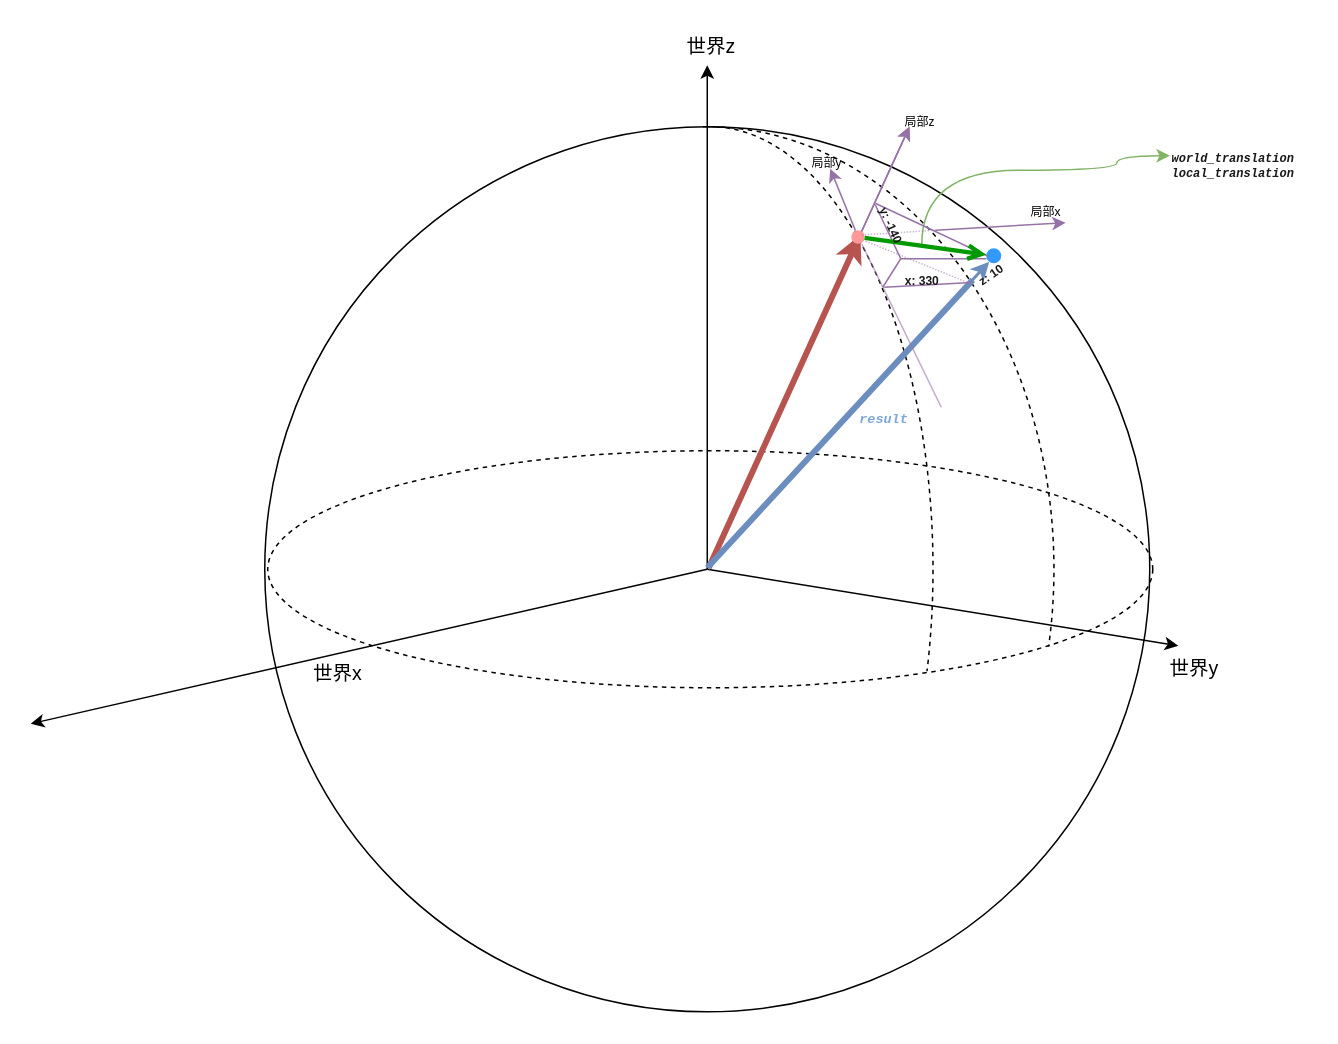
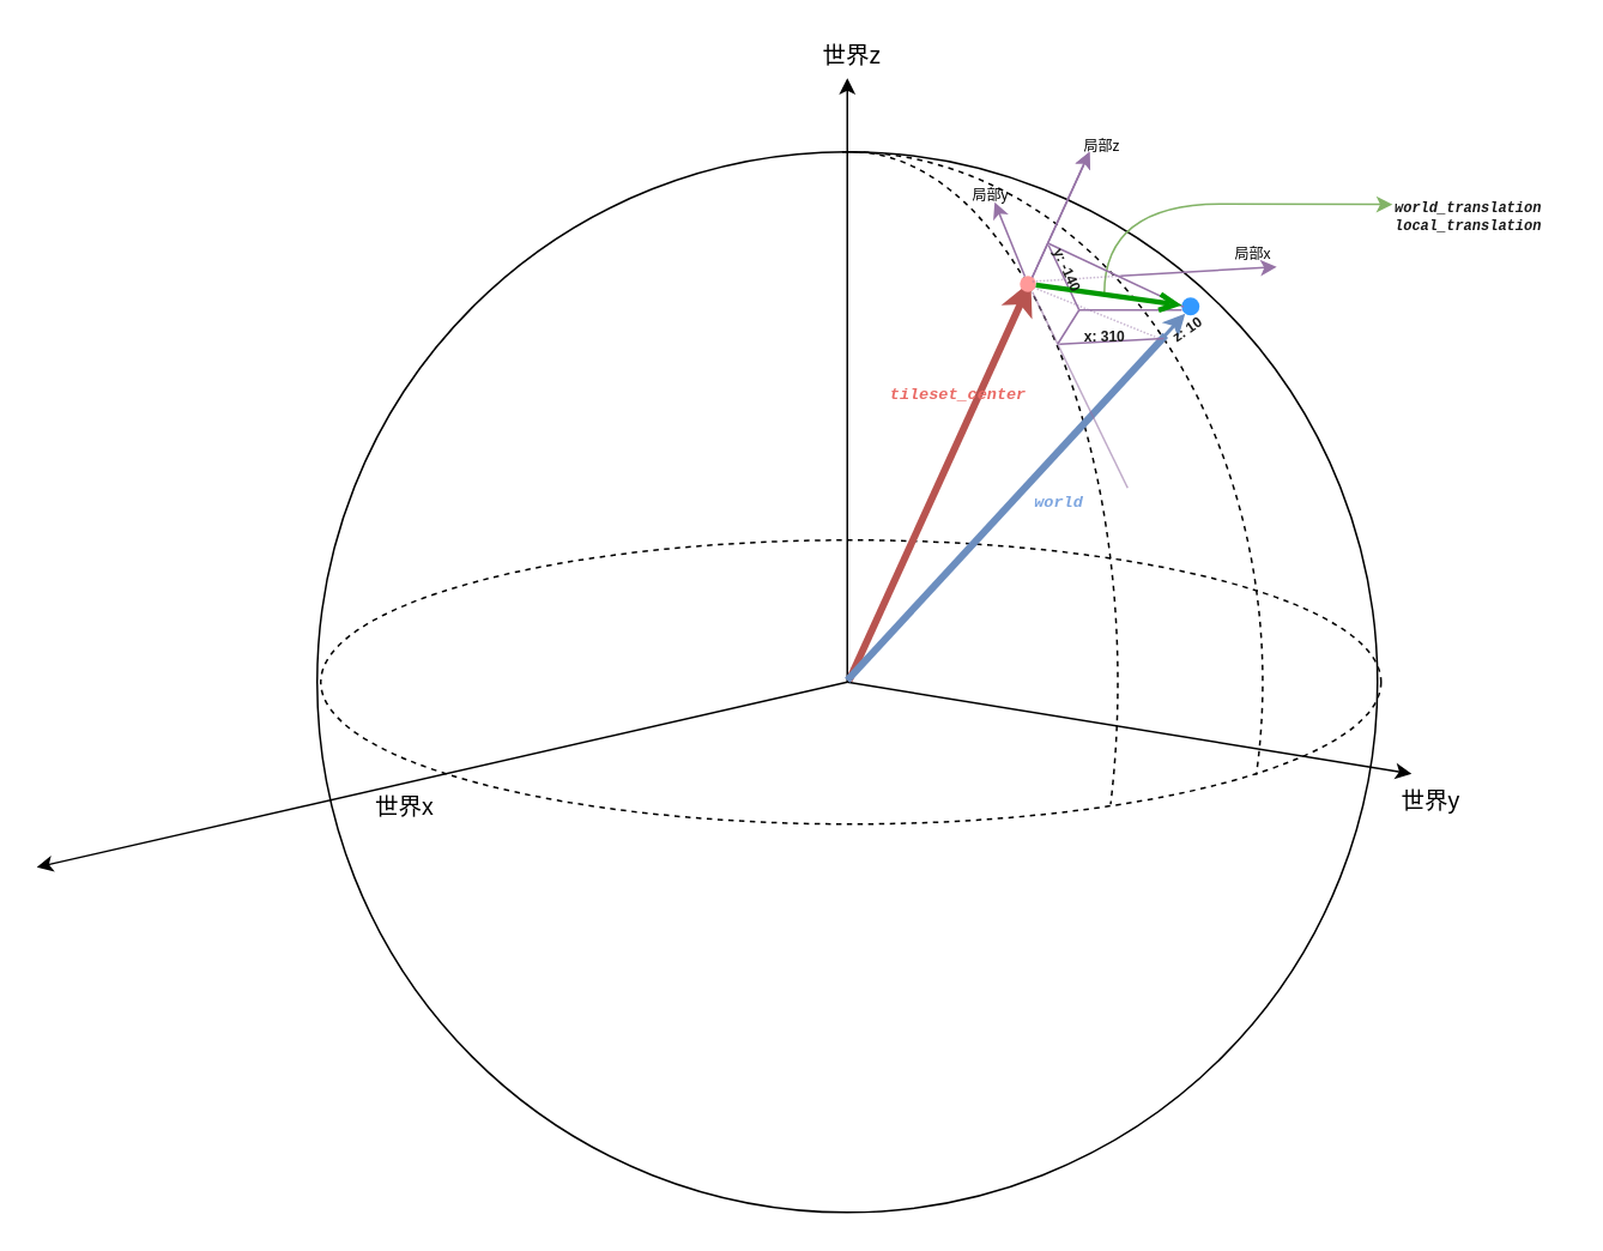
  <mxCell id="0" />
  <mxCell id="1" parent="0" />
  <mxCell id="2" value="" style="ellipse;whiteSpace=wrap;html=1;aspect=fixed;" vertex="1" parent="1"><mxGeometry x="176" y="84" width="590" height="590" as="geometry" /></mxCell>
  <mxCell id="3" value="" style="verticalLabelPosition=bottom;verticalAlign=top;html=1;shape=mxgraph.basic.arc;startAngle=0.998;endAngle=0.278;dashed=1;fillColor=none;" vertex="1" parent="1"><mxGeometry x="239.88" y="84" width="462.25" height="590" as="geometry" /></mxCell>
  <mxCell id="4" value="" style="endArrow=none;html=1;strokeWidth=1;fontFamily=Courier New;fontSize=8;fontColor=#1A1A1A;jumpSize=4;fillColor=#e1d5e7;dashed=1;dashPattern=1 1;strokeColor=#9673a6;opacity=50;" edge="1" parent="1"><mxGeometry width="50" height="50" relative="1" as="geometry"><mxPoint x="571" y="158" as="sourcePoint" /><mxPoint x="645" y="188" as="targetPoint" /></mxGeometry></mxCell>
  <mxCell id="5" value="" style="endArrow=classic;html=1;" edge="1" parent="1"><mxGeometry width="50" height="50" relative="1" as="geometry"><mxPoint x="471" y="379" as="sourcePoint" /><mxPoint x="471" y="43" as="targetPoint" /></mxGeometry></mxCell>
  <mxCell id="6" value="" style="endArrow=classic;html=1;" edge="1" parent="1"><mxGeometry width="50" height="50" relative="1" as="geometry"><mxPoint x="471" y="379" as="sourcePoint" /><mxPoint x="20" y="482" as="targetPoint" /></mxGeometry></mxCell>
  <mxCell id="7" value="" style="endArrow=classic;html=1;" edge="1" parent="1"><mxGeometry width="50" height="50" relative="1" as="geometry"><mxPoint x="471" y="379" as="sourcePoint" /><mxPoint x="785" y="430" as="targetPoint" /></mxGeometry></mxCell>
  <mxCell id="8" value="" style="ellipse;whiteSpace=wrap;html=1;dashed=1;fillColor=none;" vertex="1" parent="1"><mxGeometry x="178" y="300" width="590" height="158" as="geometry" /></mxCell>
  <mxCell id="9" value="" style="verticalLabelPosition=bottom;verticalAlign=top;html=1;shape=mxgraph.basic.arc;startAngle=0.998;endAngle=0.287;dashed=1;fillColor=none;" vertex="1" parent="1"><mxGeometry x="324.5" y="84" width="297" height="590" as="geometry" /></mxCell>
  <mxCell id="10" value="" style="endArrow=classic;html=1;entryX=0.837;entryY=0.122;entryDx=0;entryDy=0;entryPerimeter=0;fillColor=#f8cecc;strokeColor=#b85450;strokeWidth=4;" edge="1" parent="1" target="9"><mxGeometry width="50" height="50" relative="1" as="geometry"><mxPoint x="472" y="378" as="sourcePoint" /><mxPoint x="522" y="328" as="targetPoint" /></mxGeometry></mxCell>
  <mxCell id="11" value="" style="endArrow=none;html=1;strokeWidth=4;fillColor=#dae8fc;strokeColor=#6c8ebf;entryX=0.883;entryY=0.173;entryDx=0;entryDy=0;entryPerimeter=0;endFill=0;" edge="1" parent="1" target="3"><mxGeometry width="50" height="50" relative="1" as="geometry"><mxPoint x="471" y="378" as="sourcePoint" /><mxPoint x="521" y="328" as="targetPoint" /></mxGeometry></mxCell>
  <mxCell id="12" value="" style="endArrow=classic;html=1;strokeWidth=2;fillColor=#dae8fc;strokeColor=#6c8ebf;endFill=1;" edge="1" parent="1"><mxGeometry width="50" height="50" relative="1" as="geometry"><mxPoint x="647" y="187" as="sourcePoint" /><mxPoint x="659" y="174" as="targetPoint" /></mxGeometry></mxCell>
  <mxCell id="13" value="" style="ellipse;whiteSpace=wrap;html=1;aspect=fixed;dashed=1;strokeColor=none;fillColor=#3399FF;" vertex="1" parent="1"><mxGeometry x="657" y="165" width="10" height="10" as="geometry" /></mxCell>
  <mxCell id="14" value="" style="group;rotation=15;" vertex="1" connectable="0" parent="1"><mxGeometry x="548" y="109" width="63" height="53" as="geometry" /></mxCell>
  <mxCell id="15" value="" style="endArrow=classic;html=1;strokeWidth=1;fillColor=#e1d5e7;strokeColor=#9673a6;" edge="1" parent="14" target="3"><mxGeometry width="50" height="50" relative="1" as="geometry"><mxPoint x="24" y="49" as="sourcePoint" /><mxPoint x="58" y="48" as="targetPoint" /></mxGeometry></mxCell>
  <mxCell id="16" value="" style="endArrow=classic;html=1;strokeWidth=1;fillColor=#e1d5e7;strokeColor=#9673a6;" edge="1" parent="14" source="18"><mxGeometry width="50" height="50" relative="1" as="geometry"><mxPoint x="24" y="49" as="sourcePoint" /><mxPoint x="5" y="3" as="targetPoint" /></mxGeometry></mxCell>
  <mxCell id="17" value="" style="endArrow=classic;html=1;strokeWidth=1;fillColor=#e1d5e7;strokeColor=#9673a6;" edge="1" parent="14" target="3"><mxGeometry width="50" height="50" relative="1" as="geometry"><mxPoint x="24" y="49" as="sourcePoint" /><mxPoint x="57" y="6" as="targetPoint" /></mxGeometry></mxCell>
  <mxCell id="18" value="" style="ellipse;whiteSpace=wrap;html=1;aspect=fixed;dashed=1;strokeColor=none;fillColor=#FF9999;" vertex="1" parent="14"><mxGeometry x="19" y="44" width="9" height="9" as="geometry" /></mxCell>
  <mxCell id="19" value="局部x" style="text;html=1;strokeColor=none;fillColor=none;align=center;verticalAlign=middle;whiteSpace=wrap;rounded=0;dashed=1;fontSize=8;" vertex="1" parent="1"><mxGeometry x="683" y="134" width="28" height="14" as="geometry" /></mxCell>
  <mxCell id="20" value="局部y" style="text;html=1;strokeColor=none;fillColor=none;align=center;verticalAlign=middle;whiteSpace=wrap;rounded=0;dashed=1;fontSize=8;" vertex="1" parent="1"><mxGeometry x="537" y="101" width="28" height="14" as="geometry" /></mxCell>
  <mxCell id="21" value="局部z" style="text;html=1;strokeColor=none;fillColor=none;align=center;verticalAlign=middle;whiteSpace=wrap;rounded=0;dashed=1;fontSize=8;" vertex="1" parent="1"><mxGeometry x="599" y="74" width="28" height="14" as="geometry" /></mxCell>
  <mxCell id="22" value="世界x" style="text;html=1;strokeColor=none;fillColor=none;align=center;verticalAlign=middle;whiteSpace=wrap;rounded=0;dashed=1;fontSize=13;" vertex="1" parent="1"><mxGeometry x="205" y="438" width="40" height="20" as="geometry" /></mxCell>
  <mxCell id="23" value="世界y" style="text;html=1;strokeColor=none;fillColor=none;align=center;verticalAlign=middle;whiteSpace=wrap;rounded=0;dashed=1;fontSize=13;" vertex="1" parent="1"><mxGeometry x="776" y="435" width="40" height="20" as="geometry" /></mxCell>
  <mxCell id="24" value="世界z" style="text;html=1;strokeColor=none;fillColor=none;align=center;verticalAlign=middle;whiteSpace=wrap;rounded=0;dashed=1;fontSize=13;" vertex="1" parent="1"><mxGeometry x="454" y="20" width="40" height="20" as="geometry" /></mxCell>
- <mxCell id="26" value="result" style="text;html=1;strokeColor=none;fillColor=none;align=center;verticalAlign=middle;whiteSpace=wrap;rounded=0;dashed=1;fontSize=9;fontStyle=3;fontFamily=Courier New;fontColor=#7EA6E0;" vertex="1" parent="1"><mxGeometry x="563" y="269" width="52" height="21" as="geometry" /></mxCell>
+ <mxCell id="25" value="tileset_center" style="text;html=1;strokeColor=none;fillColor=none;align=center;verticalAlign=middle;whiteSpace=wrap;rounded=0;dashed=1;fontSize=9;fontStyle=3;fontFamily=Courier New;fontColor=#EA6B66;" vertex="1" parent="1"><mxGeometry x="490" y="209" width="86" height="21" as="geometry" /></mxCell>
+ <mxCell id="26" value="world" style="text;html=1;strokeColor=none;fillColor=none;align=center;verticalAlign=middle;whiteSpace=wrap;rounded=0;dashed=1;fontSize=9;fontStyle=3;fontFamily=Courier New;fontColor=#7EA6E0;" vertex="1" parent="1"><mxGeometry x="563" y="269" width="52" height="21" as="geometry" /></mxCell>
  <mxCell id="27" value="" style="endArrow=classic;html=1;strokeWidth=1;fontFamily=Courier New;fontSize=9;fontColor=#7EA6E0;strokeColor=#82b366;entryX=0.005;entryY=0.372;entryDx=0;entryDy=0;entryPerimeter=0;fillColor=#d5e8d4;endFill=1;edgeStyle=orthogonalEdgeStyle;curved=1;" edge="1" parent="1" target="28"><mxGeometry width="50" height="50" relative="1" as="geometry"><mxPoint x="614" y="163" as="sourcePoint" /><mxPoint x="714" y="147" as="targetPoint" /><Array as="points"><mxPoint x="614" y="113" /><mxPoint x="744" y="113" /></Array></mxGeometry></mxCell>
- <mxCell id="28" value="world_translation&lt;br style=&quot;font-size: 8px;&quot;&gt;local_translation" style="text;whiteSpace=wrap;html=1;fontSize=8;fontFamily=Courier New;fontStyle=3;fontColor=#1A1A1A;" vertex="1" parent="1"><mxGeometry x="779" y="94" width="96" height="25" as="geometry" /></mxCell>
+ <mxCell id="28" value="world_translation&lt;br style=&quot;font-size: 8px;&quot;&gt;local_translation" style="text;whiteSpace=wrap;html=1;fontSize=8;fontFamily=Courier New;fontStyle=3;fontColor=#1A1A1A;" vertex="1" parent="1"><mxGeometry x="774" y="104" width="96" height="25" as="geometry" /></mxCell>
  <mxCell id="29" value="" style="endArrow=none;html=1;strokeWidth=1;fontFamily=Courier New;fontSize=8;fontColor=#1A1A1A;jumpSize=4;fillColor=#e1d5e7;strokeColor=#9673a6;opacity=60;" edge="1" parent="1"><mxGeometry width="50" height="50" relative="1" as="geometry"><mxPoint x="574" y="162" as="sourcePoint" /><mxPoint x="627" y="271" as="targetPoint" /></mxGeometry></mxCell>
  <mxCell id="30" value="" style="endArrow=none;html=1;strokeWidth=1;fontFamily=Courier New;fontSize=8;fontColor=#1A1A1A;jumpSize=4;fillColor=#e1d5e7;strokeColor=#9673a6;entryX=0.881;entryY=0.176;entryDx=0;entryDy=0;entryPerimeter=0;" edge="1" parent="1" target="3"><mxGeometry width="50" height="50" relative="1" as="geometry"><mxPoint x="589" y="191" as="sourcePoint" /><mxPoint x="695" y="185" as="targetPoint" /></mxGeometry></mxCell>
  <mxCell id="31" value="" style="endArrow=none;html=1;strokeWidth=1;fontFamily=Courier New;fontSize=8;fontColor=#1A1A1A;jumpSize=4;fillColor=#e1d5e7;strokeColor=#9673a6;exitX=0.779;exitY=0.149;exitDx=0;exitDy=0;exitPerimeter=0;" edge="1" parent="1" source="3"><mxGeometry width="50" height="50" relative="1" as="geometry"><mxPoint x="603.667" y="165" as="sourcePoint" /><mxPoint x="583" y="136" as="targetPoint" /></mxGeometry></mxCell>
  <mxCell id="32" value="" style="endArrow=none;html=1;strokeWidth=1;fontFamily=Courier New;fontSize=8;fontColor=#1A1A1A;jumpSize=4;fillColor=#e1d5e7;strokeColor=#9673a6;entryX=0.116;entryY=0.528;entryDx=0;entryDy=0;entryPerimeter=0;" edge="1" parent="1" target="13"><mxGeometry width="50" height="50" relative="1" as="geometry"><mxPoint x="583" y="135" as="sourcePoint" /><mxPoint x="656.122" y="174" as="targetPoint" /></mxGeometry></mxCell>
  <mxCell id="33" value="" style="endArrow=none;html=1;strokeWidth=1;fillColor=#e1d5e7;strokeColor=#9673a6;" edge="1" parent="1"><mxGeometry width="50" height="50" relative="1" as="geometry"><mxPoint x="588" y="191" as="sourcePoint" /><mxPoint x="600" y="172" as="targetPoint" /></mxGeometry></mxCell>
  <mxCell id="34" value="" style="endArrow=none;html=1;strokeWidth=1;fontFamily=Courier New;fontSize=8;fontColor=#1A1A1A;jumpSize=4;fillColor=#e1d5e7;strokeColor=#9673a6;entryX=0.881;entryY=0.176;entryDx=0;entryDy=0;entryPerimeter=0;" edge="1" parent="1"><mxGeometry width="50" height="50" relative="1" as="geometry"><mxPoint x="600" y="172" as="sourcePoint" /><mxPoint x="657.122" y="172" as="targetPoint" /></mxGeometry></mxCell>
  <mxCell id="35" value="" style="endArrow=open;html=1;strokeWidth=3;endFill=0;strokeColor=#009900;endSize=6;startSize=6;shadow=0;sketch=0;rounded=0;" edge="1" parent="1" source="18" target="13"><mxGeometry width="50" height="50" relative="1" as="geometry"><mxPoint x="638" y="201" as="sourcePoint" /><mxPoint x="688" y="151" as="targetPoint" /></mxGeometry></mxCell>
  <mxCell id="36" value="" style="group" vertex="1" connectable="0" parent="1"><mxGeometry x="574" y="148" width="135.97" height="8.16" as="geometry" /></mxCell>
  <mxCell id="37" value="" style="endArrow=classic;html=1;strokeWidth=1;fontFamily=Courier New;fontSize=8;fontColor=#1A1A1A;jumpSize=4;fillColor=#e1d5e7;strokeColor=#9673a6;entryX=0.991;entryY=0.11;entryDx=0;entryDy=0;entryPerimeter=0;endFill=1;" edge="1" parent="36"><mxGeometry width="50" height="50" relative="1" as="geometry"><mxPoint x="49" y="5.0" as="sourcePoint" /><mxPoint x="135.97" as="targetPoint" /></mxGeometry></mxCell>
  <mxCell id="38" value="" style="endArrow=none;html=1;strokeWidth=1;fontFamily=Courier New;fontSize=8;fontColor=#1A1A1A;jumpSize=4;fillColor=#e1d5e7;strokeColor=#9673a6;opacity=50;dashed=1;dashPattern=1 1;" edge="1" parent="36"><mxGeometry width="50" height="50" relative="1" as="geometry"><mxPoint y="8.16" as="sourcePoint" /><mxPoint x="49" y="5.0" as="targetPoint" /></mxGeometry></mxCell>
- <mxCell id="39" value="x: 330" style="text;html=1;strokeColor=none;fillColor=none;align=center;verticalAlign=middle;whiteSpace=wrap;rounded=0;dashed=1;fontFamily=Helvetica;fontSize=8;fontColor=#1A1A1A;fontStyle=1" vertex="1" parent="1"><mxGeometry x="601" y="181" width="27" height="12" as="geometry" /></mxCell>
+ <mxCell id="39" value="x: 310" style="text;html=1;strokeColor=none;fillColor=none;align=center;verticalAlign=middle;whiteSpace=wrap;rounded=0;dashed=1;fontFamily=Helvetica;fontSize=8;fontColor=#1A1A1A;fontStyle=1" vertex="1" parent="1"><mxGeometry x="601" y="181" width="27" height="12" as="geometry" /></mxCell>
  <mxCell id="40" value="y: -140" style="text;html=1;strokeColor=none;fillColor=none;align=center;verticalAlign=middle;whiteSpace=wrap;rounded=0;dashed=1;fontFamily=Helvetica;fontSize=8;fontColor=#1A1A1A;fontStyle=1;rotation=65.9;" vertex="1" parent="1"><mxGeometry x="578" y="144" width="32" height="12" as="geometry" /></mxCell>
  <mxCell id="41" value="z: 10" style="text;html=1;strokeColor=none;fillColor=none;align=center;verticalAlign=middle;whiteSpace=wrap;rounded=0;dashed=1;fontFamily=Helvetica;fontSize=8;fontColor=#1A1A1A;fontStyle=1;rotation=-35;" vertex="1" parent="1"><mxGeometry x="650" y="177" width="20.82" height="12" as="geometry" /></mxCell>
